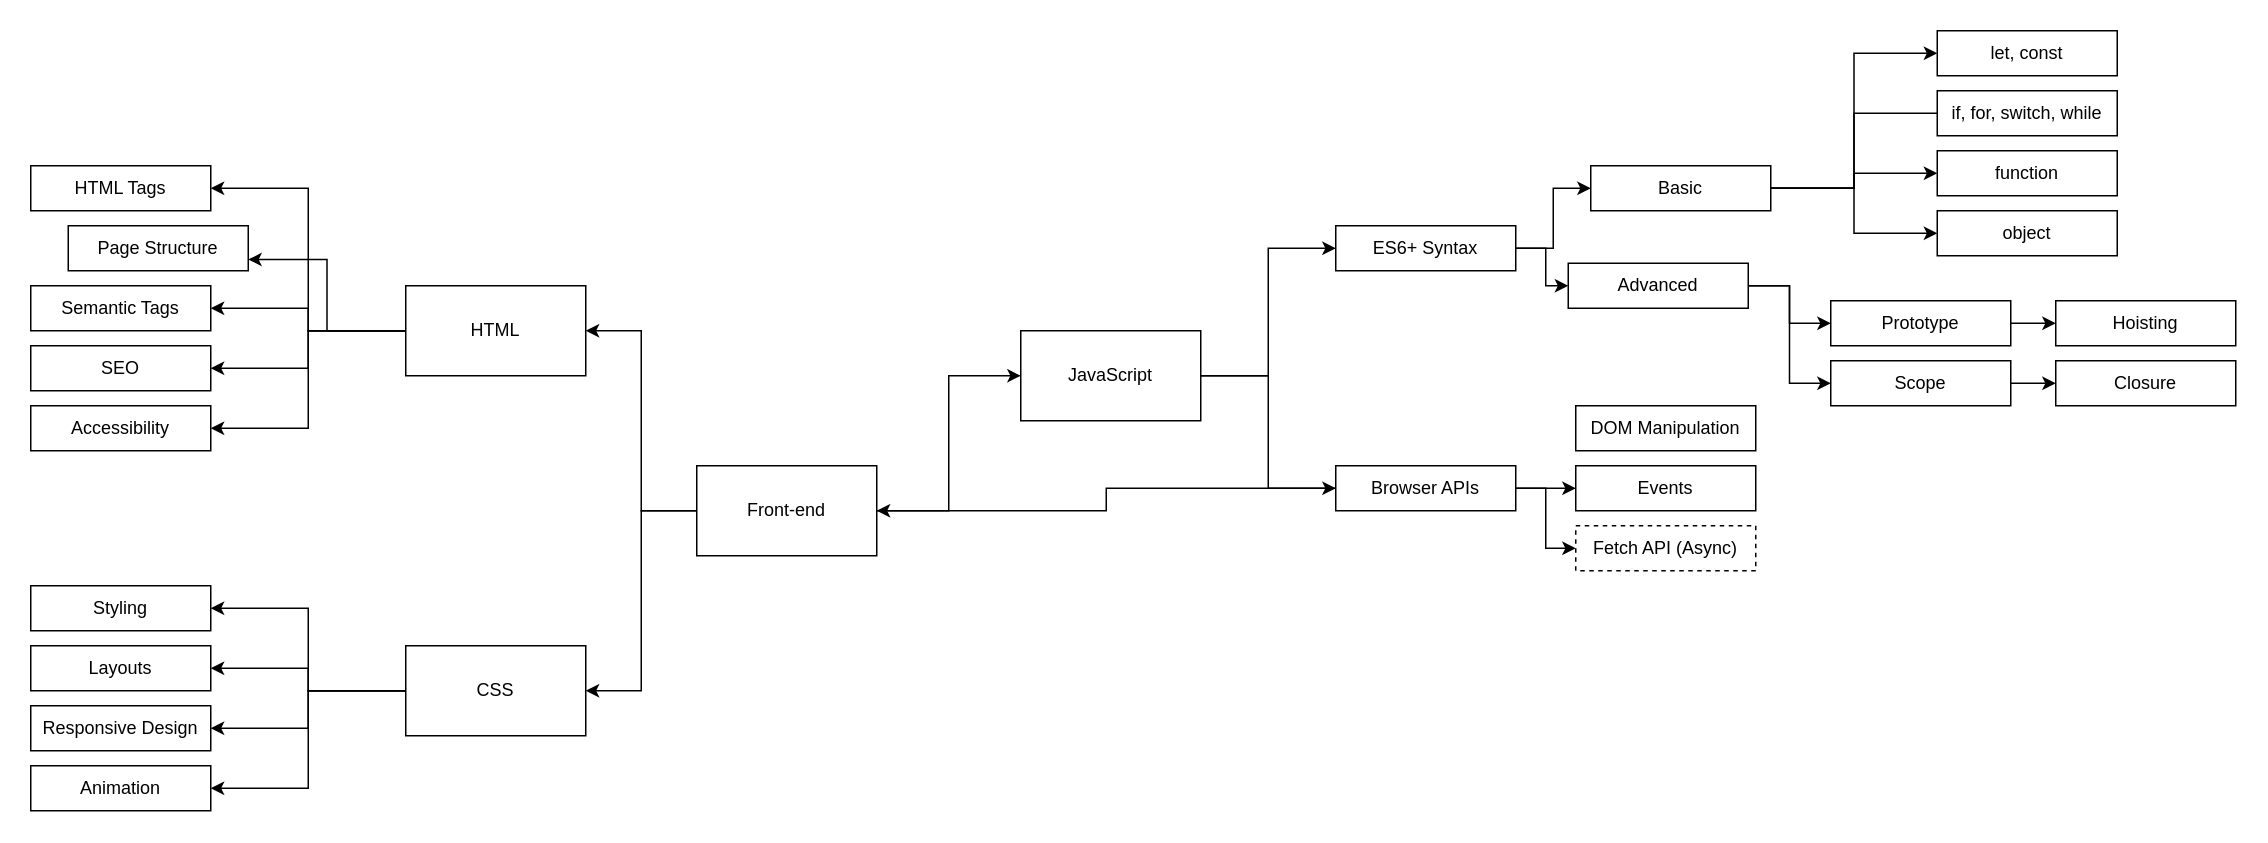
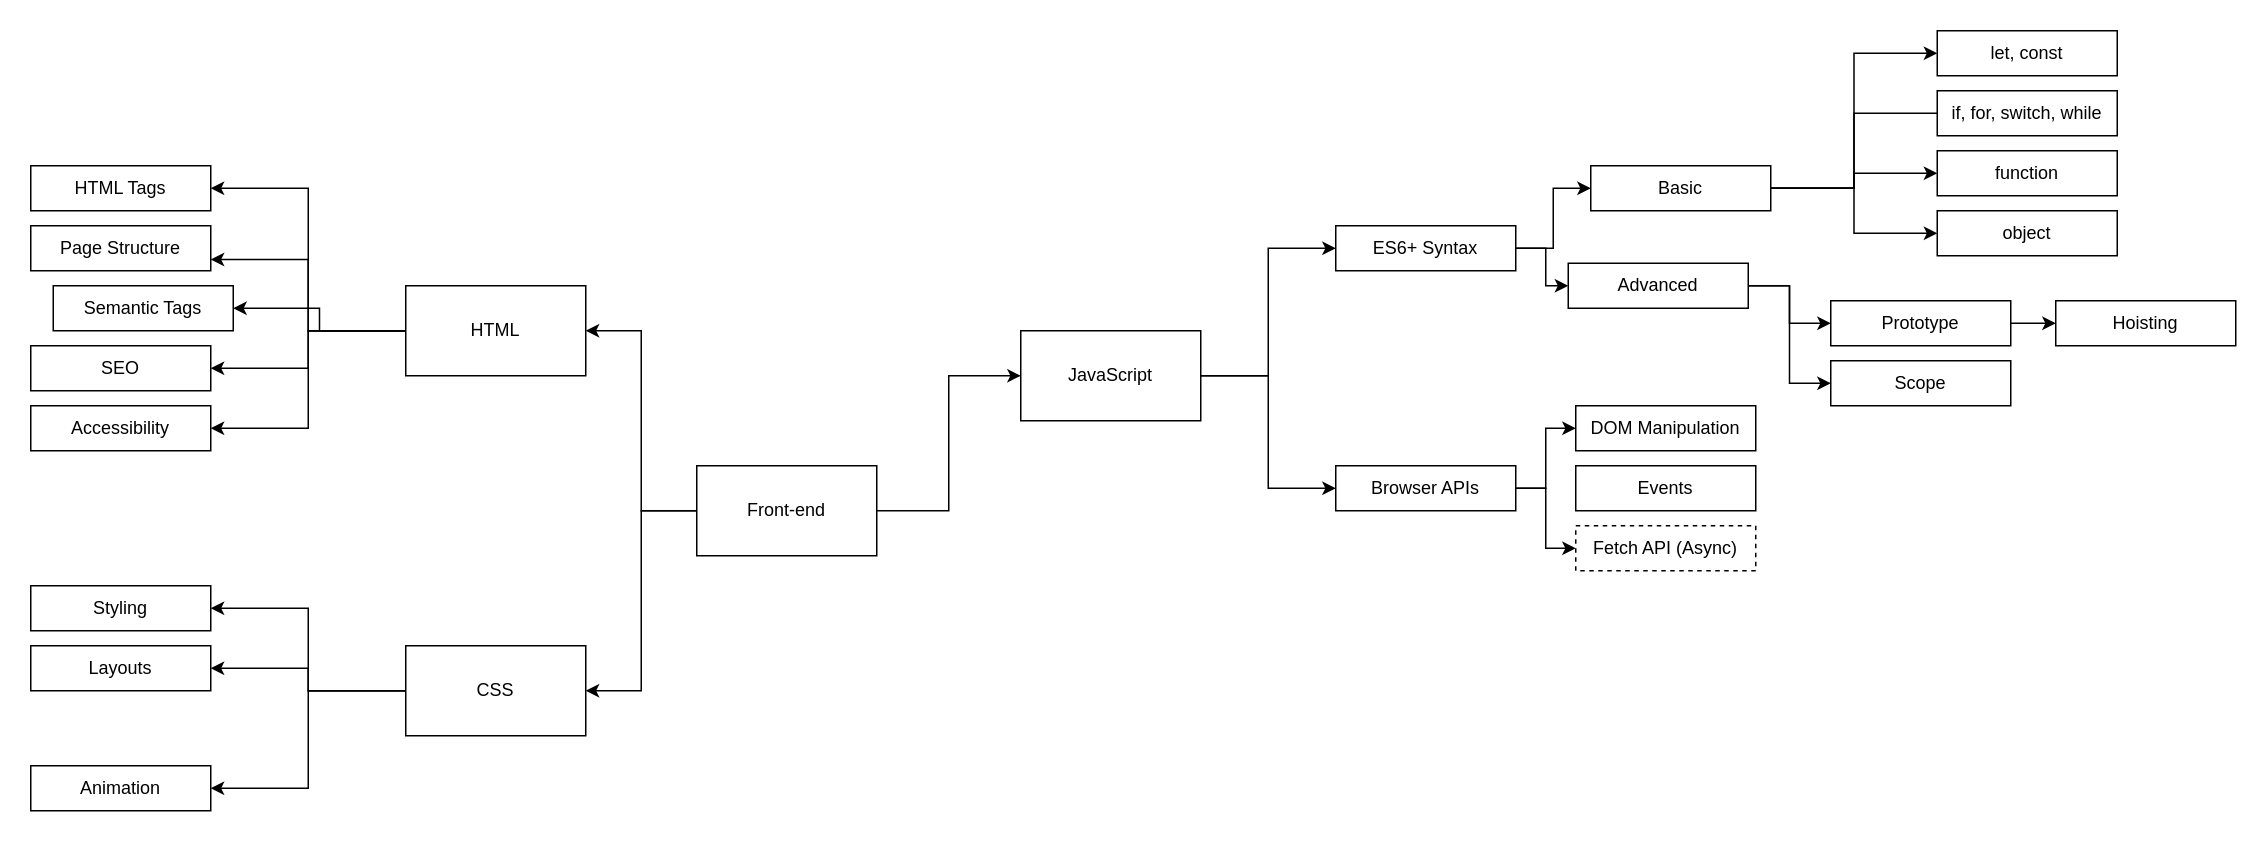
  <mxCell id="0" />
  <mxCell id="1" parent="0" />
  <mxCell id="2" style="edgeStyle=orthogonalEdgeStyle;rounded=0;orthogonalLoop=1;jettySize=auto;html=1;entryX=1;entryY=0.5;entryDx=0;entryDy=0;" edge="1" parent="1" source="5" target="11"><mxGeometry relative="1" as="geometry" /></mxCell>
  <mxCell id="3" style="edgeStyle=orthogonalEdgeStyle;rounded=0;orthogonalLoop=1;jettySize=auto;html=1;entryX=1;entryY=0.5;entryDx=0;entryDy=0;" edge="1" parent="1" source="5" target="16"><mxGeometry relative="1" as="geometry" /></mxCell>
  <mxCell id="4" style="edgeStyle=orthogonalEdgeStyle;rounded=0;orthogonalLoop=1;jettySize=auto;html=1;entryX=0;entryY=0.5;entryDx=0;entryDy=0;" edge="1" parent="1" source="5" target="19"><mxGeometry relative="1" as="geometry" /></mxCell>
  <mxCell id="5" value="Front-end" style="rounded=0;whiteSpace=wrap;html=1;" vertex="1" parent="1"><mxGeometry x="464" y="310" width="120" height="60" as="geometry" /></mxCell>
  <mxCell id="6" style="edgeStyle=orthogonalEdgeStyle;rounded=0;orthogonalLoop=1;jettySize=auto;html=1;entryX=1;entryY=0.5;entryDx=0;entryDy=0;" edge="1" parent="1" source="11" target="20"><mxGeometry relative="1" as="geometry" /></mxCell>
  <mxCell id="7" style="edgeStyle=orthogonalEdgeStyle;rounded=0;orthogonalLoop=1;jettySize=auto;html=1;entryX=1;entryY=0.75;entryDx=0;entryDy=0;" edge="1" parent="1" source="11" target="21"><mxGeometry relative="1" as="geometry" /></mxCell>
  <mxCell id="8" style="edgeStyle=orthogonalEdgeStyle;rounded=0;orthogonalLoop=1;jettySize=auto;html=1;entryX=1;entryY=0.5;entryDx=0;entryDy=0;" edge="1" parent="1" source="11" target="22"><mxGeometry relative="1" as="geometry" /></mxCell>
  <mxCell id="9" style="edgeStyle=orthogonalEdgeStyle;rounded=0;orthogonalLoop=1;jettySize=auto;html=1;entryX=1;entryY=0.5;entryDx=0;entryDy=0;" edge="1" parent="1" source="11" target="23"><mxGeometry relative="1" as="geometry" /></mxCell>
  <mxCell id="10" style="edgeStyle=orthogonalEdgeStyle;rounded=0;orthogonalLoop=1;jettySize=auto;html=1;entryX=1;entryY=0.5;entryDx=0;entryDy=0;" edge="1" parent="1" source="11" target="24"><mxGeometry relative="1" as="geometry" /></mxCell>
  <mxCell id="11" value="HTML" style="rounded=0;whiteSpace=wrap;html=1;" vertex="1" parent="1"><mxGeometry x="270" y="190" width="120" height="60" as="geometry" /></mxCell>
  <mxCell id="12" style="edgeStyle=orthogonalEdgeStyle;rounded=0;orthogonalLoop=1;jettySize=auto;html=1;entryX=1;entryY=0.5;entryDx=0;entryDy=0;" edge="1" parent="1" source="16" target="25"><mxGeometry relative="1" as="geometry" /></mxCell>
  <mxCell id="13" style="edgeStyle=orthogonalEdgeStyle;rounded=0;orthogonalLoop=1;jettySize=auto;html=1;entryX=1;entryY=0.5;entryDx=0;entryDy=0;" edge="1" parent="1" source="16" target="26"><mxGeometry relative="1" as="geometry" /></mxCell>
- <mxCell id="14" style="edgeStyle=orthogonalEdgeStyle;rounded=0;orthogonalLoop=1;jettySize=auto;html=1;entryX=1;entryY=0.5;entryDx=0;entryDy=0;" edge="1" parent="1" source="16" target="27"><mxGeometry relative="1" as="geometry" /></mxCell>
  <mxCell id="15" style="edgeStyle=orthogonalEdgeStyle;rounded=0;orthogonalLoop=1;jettySize=auto;html=1;entryX=1;entryY=0.5;entryDx=0;entryDy=0;" edge="1" parent="1" source="16" target="28"><mxGeometry relative="1" as="geometry" /></mxCell>
  <mxCell id="16" value="CSS" style="rounded=0;whiteSpace=wrap;html=1;" vertex="1" parent="1"><mxGeometry x="270" y="430" width="120" height="60" as="geometry" /></mxCell>
  <mxCell id="17" style="edgeStyle=orthogonalEdgeStyle;rounded=0;orthogonalLoop=1;jettySize=auto;html=1;entryX=0;entryY=0.5;entryDx=0;entryDy=0;" edge="1" parent="1" source="19" target="31"><mxGeometry relative="1" as="geometry" /></mxCell>
  <mxCell id="18" style="edgeStyle=orthogonalEdgeStyle;rounded=0;orthogonalLoop=1;jettySize=auto;html=1;entryX=0;entryY=0.5;entryDx=0;entryDy=0;" edge="1" parent="1" source="19" target="35"><mxGeometry relative="1" as="geometry" /></mxCell>
  <mxCell id="19" value="JavaScript" style="rounded=0;whiteSpace=wrap;html=1;" vertex="1" parent="1"><mxGeometry x="680" y="220" width="120" height="60" as="geometry" /></mxCell>
  <mxCell id="20" value="HTML Tags" style="rounded=0;whiteSpace=wrap;html=1;" vertex="1" parent="1"><mxGeometry x="20" y="110" width="120" height="30" as="geometry" /></mxCell>
- <mxCell id="21" value="Page Structure" style="rounded=0;whiteSpace=wrap;html=1;" vertex="1" parent="1"><mxGeometry x="45" y="150" width="120" height="30" as="geometry" /></mxCell>
- <mxCell id="22" value="Semantic Tags" style="rounded=0;whiteSpace=wrap;html=1;" vertex="1" parent="1"><mxGeometry x="20" y="190" width="120" height="30" as="geometry" /></mxCell>
+ <mxCell id="21" value="Page Structure" style="rounded=0;whiteSpace=wrap;html=1;" vertex="1" parent="1"><mxGeometry x="20" y="150" width="120" height="30" as="geometry" /></mxCell>
+ <mxCell id="22" value="Semantic Tags" style="rounded=0;whiteSpace=wrap;html=1;" vertex="1" parent="1"><mxGeometry x="35" y="190" width="120" height="30" as="geometry" /></mxCell>
  <mxCell id="23" value="SEO" style="rounded=0;whiteSpace=wrap;html=1;" vertex="1" parent="1"><mxGeometry x="20" y="230" width="120" height="30" as="geometry" /></mxCell>
  <mxCell id="24" value="Accessibility" style="rounded=0;whiteSpace=wrap;html=1;" vertex="1" parent="1"><mxGeometry x="20" y="270" width="120" height="30" as="geometry" /></mxCell>
  <mxCell id="25" value="Styling" style="rounded=0;whiteSpace=wrap;html=1;" vertex="1" parent="1"><mxGeometry x="20" y="390" width="120" height="30" as="geometry" /></mxCell>
  <mxCell id="26" value="Layouts" style="rounded=0;whiteSpace=wrap;html=1;" vertex="1" parent="1"><mxGeometry x="20" y="430" width="120" height="30" as="geometry" /></mxCell>
- <mxCell id="27" value="Responsive Design" style="rounded=0;whiteSpace=wrap;html=1;" vertex="1" parent="1"><mxGeometry x="20" y="470" width="120" height="30" as="geometry" /></mxCell>
  <mxCell id="28" value="Animation" style="rounded=0;whiteSpace=wrap;html=1;" vertex="1" parent="1"><mxGeometry x="20" y="510" width="120" height="30" as="geometry" /></mxCell>
  <mxCell id="29" style="edgeStyle=orthogonalEdgeStyle;rounded=0;orthogonalLoop=1;jettySize=auto;html=1;entryX=0;entryY=0.5;entryDx=0;entryDy=0;" edge="1" parent="1" source="31" target="40"><mxGeometry relative="1" as="geometry" /></mxCell>
  <mxCell id="30" style="edgeStyle=orthogonalEdgeStyle;rounded=0;orthogonalLoop=1;jettySize=auto;html=1;entryX=0;entryY=0.5;entryDx=0;entryDy=0;" edge="1" parent="1" source="31" target="43"><mxGeometry relative="1" as="geometry" /></mxCell>
  <mxCell id="31" value="ES6+ Syntax" style="rounded=0;whiteSpace=wrap;html=1;" vertex="1" parent="1"><mxGeometry x="890" y="150" width="120" height="30" as="geometry" /></mxCell>
- <mxCell id="32" style="edgeStyle=orthogonalEdgeStyle;rounded=0;orthogonalLoop=1;jettySize=auto;html=1;" edge="1" parent="1" source="35" target="5"><mxGeometry relative="1" as="geometry" /></mxCell>
- <mxCell id="33" style="edgeStyle=orthogonalEdgeStyle;rounded=0;orthogonalLoop=1;jettySize=auto;html=1;entryX=0;entryY=0.5;entryDx=0;entryDy=0;" edge="1" parent="1" source="35" target="55"><mxGeometry relative="1" as="geometry" /></mxCell>
+ <mxCell id="32" style="edgeStyle=orthogonalEdgeStyle;rounded=0;orthogonalLoop=1;jettySize=auto;html=1;entryX=0;entryY=0.5;entryDx=0;entryDy=0;" edge="1" parent="1" source="35" target="54"><mxGeometry relative="1" as="geometry" /></mxCell>
  <mxCell id="34" style="edgeStyle=orthogonalEdgeStyle;rounded=0;orthogonalLoop=1;jettySize=auto;html=1;entryX=0;entryY=0.5;entryDx=0;entryDy=0;" edge="1" parent="1" source="35" target="56"><mxGeometry relative="1" as="geometry" /></mxCell>
  <mxCell id="35" value="Browser APIs" style="rounded=0;whiteSpace=wrap;html=1;" vertex="1" parent="1"><mxGeometry x="890" y="310" width="120" height="30" as="geometry" /></mxCell>
  <mxCell id="36" style="edgeStyle=orthogonalEdgeStyle;rounded=0;orthogonalLoop=1;jettySize=auto;html=1;entryX=0;entryY=0.5;entryDx=0;entryDy=0;" edge="1" parent="1" source="40" target="44"><mxGeometry relative="1" as="geometry" /></mxCell>
  <mxCell id="37" style="edgeStyle=orthogonalEdgeStyle;rounded=0;orthogonalLoop=1;jettySize=auto;html=1;entryX=0;entryY=0.5;entryDx=0;entryDy=0;endArrow=none;" edge="1" parent="1" source="40" target="45"><mxGeometry relative="1" as="geometry" /></mxCell>
  <mxCell id="38" style="edgeStyle=orthogonalEdgeStyle;rounded=0;orthogonalLoop=1;jettySize=auto;html=1;entryX=0;entryY=0.5;entryDx=0;entryDy=0;" edge="1" parent="1" source="40" target="46"><mxGeometry relative="1" as="geometry" /></mxCell>
  <mxCell id="39" style="edgeStyle=orthogonalEdgeStyle;rounded=0;orthogonalLoop=1;jettySize=auto;html=1;" edge="1" parent="1" source="40" target="47"><mxGeometry relative="1" as="geometry" /></mxCell>
  <mxCell id="40" value="Basic" style="rounded=0;whiteSpace=wrap;html=1;" vertex="1" parent="1"><mxGeometry x="1060" y="110" width="120" height="30" as="geometry" /></mxCell>
  <mxCell id="41" style="edgeStyle=orthogonalEdgeStyle;rounded=0;orthogonalLoop=1;jettySize=auto;html=1;entryX=0;entryY=0.5;entryDx=0;entryDy=0;" edge="1" parent="1" source="43" target="49"><mxGeometry relative="1" as="geometry" /></mxCell>
  <mxCell id="42" style="edgeStyle=orthogonalEdgeStyle;rounded=0;orthogonalLoop=1;jettySize=auto;html=1;exitX=1;exitY=0.5;exitDx=0;exitDy=0;entryX=0;entryY=0.5;entryDx=0;entryDy=0;" edge="1" parent="1" source="43" target="52"><mxGeometry relative="1" as="geometry" /></mxCell>
  <mxCell id="43" value="Advanced" style="rounded=0;whiteSpace=wrap;html=1;" vertex="1" parent="1"><mxGeometry x="1045" y="175" width="120" height="30" as="geometry" /></mxCell>
  <mxCell id="44" value="let, const" style="rounded=0;whiteSpace=wrap;html=1;" vertex="1" parent="1"><mxGeometry x="1291" y="20" width="120" height="30" as="geometry" /></mxCell>
  <mxCell id="45" value="if, for, switch, while" style="rounded=0;whiteSpace=wrap;html=1;" vertex="1" parent="1"><mxGeometry x="1291" width="120" height="30" as="geometry" y="60" /></mxCell>
  <mxCell id="46" value="function" style="rounded=0;whiteSpace=wrap;html=1;" vertex="1" parent="1"><mxGeometry x="1291" y="100" width="120" height="30" as="geometry" /></mxCell>
  <mxCell id="47" value="object" style="rounded=0;whiteSpace=wrap;html=1;" vertex="1" parent="1"><mxGeometry x="1291" y="140" width="120" height="30" as="geometry" /></mxCell>
  <mxCell id="48" style="edgeStyle=orthogonalEdgeStyle;rounded=0;orthogonalLoop=1;jettySize=auto;html=1;entryX=0;entryY=0.5;entryDx=0;entryDy=0;" edge="1" parent="1" source="49" target="50"><mxGeometry relative="1" as="geometry" /></mxCell>
  <mxCell id="49" value="Prototype" style="rounded=0;whiteSpace=wrap;html=1;" vertex="1" parent="1"><mxGeometry x="1220" y="200" width="120" height="30" as="geometry" /></mxCell>
  <mxCell id="50" value="Hoisting" style="rounded=0;whiteSpace=wrap;html=1;" vertex="1" parent="1"><mxGeometry x="1370" y="200" width="120" height="30" as="geometry" /></mxCell>
- <mxCell id="51" value="" style="edgeStyle=orthogonalEdgeStyle;rounded=0;orthogonalLoop=1;jettySize=auto;html=1;" edge="1" parent="1" source="52" target="53"><mxGeometry relative="1" as="geometry" /></mxCell>
  <mxCell id="52" value="Scope" style="rounded=0;whiteSpace=wrap;html=1;" vertex="1" parent="1"><mxGeometry x="1220" y="240" width="120" height="30" as="geometry" /></mxCell>
- <mxCell id="53" value="Closure" style="rounded=0;whiteSpace=wrap;html=1;" vertex="1" parent="1"><mxGeometry x="1370" y="240" width="120" height="30" as="geometry" /></mxCell>
  <mxCell id="54" value="DOM Manipulation" style="rounded=0;whiteSpace=wrap;html=1;" vertex="1" parent="1"><mxGeometry x="1050" y="270" width="120" height="30" as="geometry" /></mxCell>
  <mxCell id="55" value="Events" style="rounded=0;whiteSpace=wrap;html=1;" vertex="1" parent="1"><mxGeometry x="1050" y="310" width="120" height="30" as="geometry" /></mxCell>
  <mxCell id="56" value="Fetch API (Async)" style="rounded=0;whiteSpace=wrap;html=1;dashed=1;" vertex="1" parent="1"><mxGeometry x="1050" y="350" width="120" height="30" as="geometry" /></mxCell>
